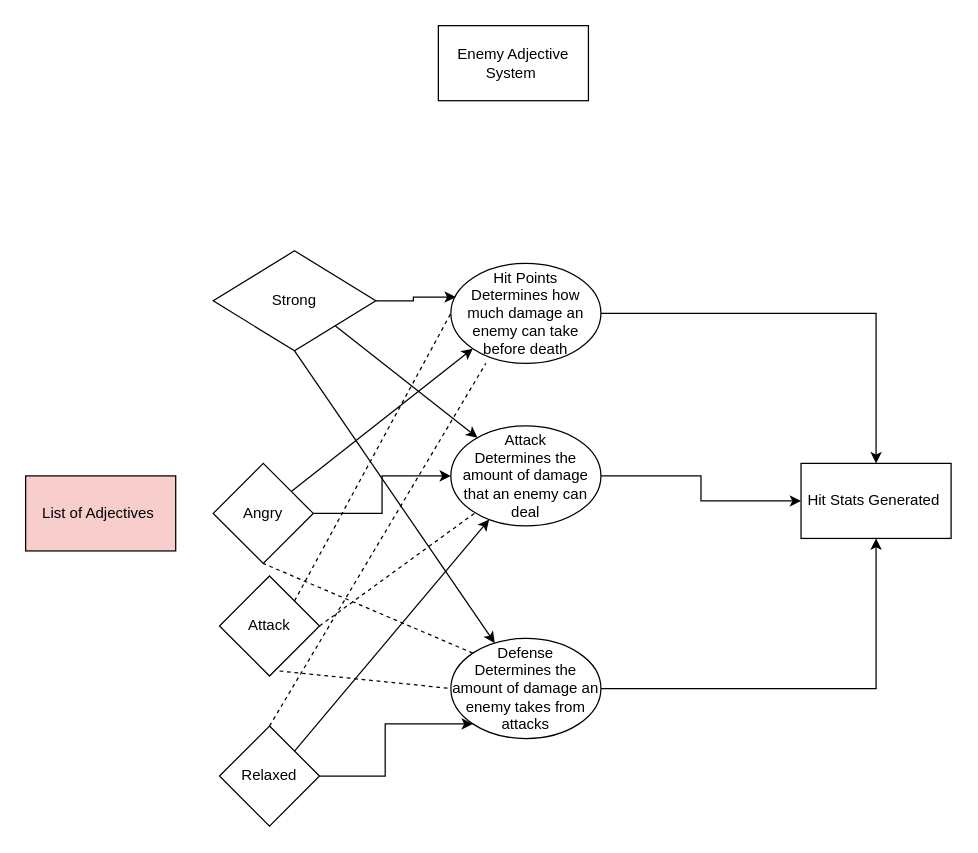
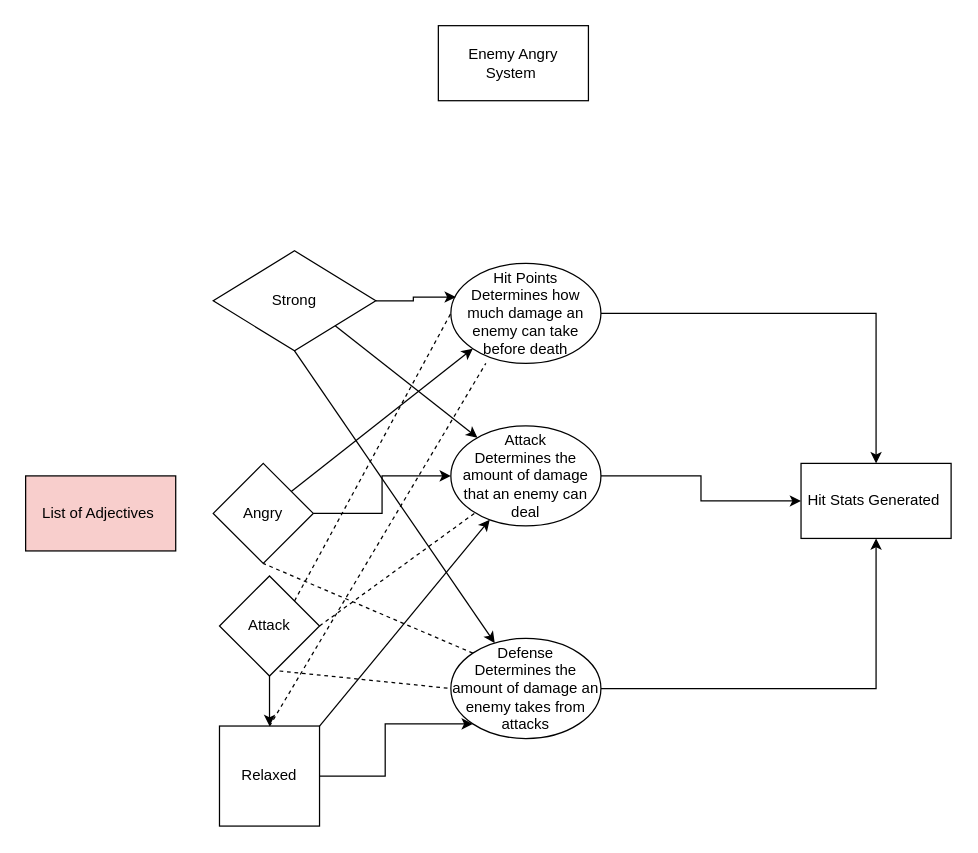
  <mxCell id="0" />
  <mxCell id="1" parent="0" />
- <mxCell id="2" value="Enemy Adjective System&amp;nbsp;&lt;br&gt;" style="rounded=0;whiteSpace=wrap;html=1;" vertex="1" parent="1"><mxGeometry x="350" y="20" width="120" height="60" as="geometry" /></mxCell>
+ <mxCell id="2" value="Enemy Angry System&amp;nbsp;&lt;br&gt;" style="rounded=0;whiteSpace=wrap;html=1;" vertex="1" parent="1"><mxGeometry x="350" y="20" width="120" height="60" as="geometry" /></mxCell>
  <mxCell id="3" value="Hit Stats Generated&amp;nbsp;" style="rounded=0;whiteSpace=wrap;html=1;" vertex="1" parent="1"><mxGeometry x="640" y="370" width="120" height="60" as="geometry" /></mxCell>
  <mxCell id="4" value="List of Adjectives&amp;nbsp;" style="rounded=0;whiteSpace=wrap;html=1;fillColor=#f8cecc;" vertex="1" parent="1"><mxGeometry x="20" y="380" width="120" height="60" as="geometry" /></mxCell>
  <mxCell id="5" style="edgeStyle=orthogonalEdgeStyle;rounded=0;orthogonalLoop=1;jettySize=auto;html=1;exitX=1;exitY=0.5;exitDx=0;exitDy=0;" edge="1" parent="1" source="6" target="3"><mxGeometry relative="1" as="geometry" /></mxCell>
  <mxCell id="6" value="Hit Points&lt;br&gt;Determines how much damage an enemy can take before death" style="ellipse;whiteSpace=wrap;html=1;" vertex="1" parent="1"><mxGeometry x="360" y="210" width="120" height="80" as="geometry" /></mxCell>
  <mxCell id="7" style="edgeStyle=orthogonalEdgeStyle;rounded=0;orthogonalLoop=1;jettySize=auto;html=1;exitX=1;exitY=0.5;exitDx=0;exitDy=0;entryX=0;entryY=0.5;entryDx=0;entryDy=0;" edge="1" parent="1" source="8" target="3"><mxGeometry relative="1" as="geometry" /></mxCell>
  <mxCell id="8" value="Attack&lt;br&gt;Determines the amount of damage that an enemy can deal" style="ellipse;whiteSpace=wrap;html=1;" vertex="1" parent="1"><mxGeometry x="360" y="340" width="120" height="80" as="geometry" /></mxCell>
  <mxCell id="9" style="edgeStyle=orthogonalEdgeStyle;rounded=0;orthogonalLoop=1;jettySize=auto;html=1;exitX=1;exitY=0.5;exitDx=0;exitDy=0;entryX=0.033;entryY=0.338;entryDx=0;entryDy=0;entryPerimeter=0;" edge="1" parent="1" source="10" target="6"><mxGeometry relative="1" as="geometry" /></mxCell>
  <mxCell id="10" value="Strong" style="rhombus;whiteSpace=wrap;html=1;" vertex="1" parent="1"><mxGeometry x="170" y="200" width="130" height="80" as="geometry" /></mxCell>
+ <mxCell id="11" style="edgeStyle=orthogonalEdgeStyle;rounded=0;orthogonalLoop=1;jettySize=auto;html=1;entryX=0.5;entryY=0;entryDx=0;entryDy=0;" edge="1" parent="1" source="12" target="16"><mxGeometry relative="1" as="geometry" /></mxCell>
  <mxCell id="12" value="Attack" style="rhombus;whiteSpace=wrap;html=1;" vertex="1" parent="1"><mxGeometry x="175" y="460" width="80" height="80" as="geometry" /></mxCell>
  <mxCell id="13" style="edgeStyle=orthogonalEdgeStyle;rounded=0;orthogonalLoop=1;jettySize=auto;html=1;" edge="1" parent="1" source="14" target="8"><mxGeometry relative="1" as="geometry" /></mxCell>
  <mxCell id="14" value="Angry" style="rhombus;whiteSpace=wrap;html=1;" vertex="1" parent="1"><mxGeometry x="170" y="370" width="80" height="80" as="geometry" /></mxCell>
  <mxCell id="15" style="edgeStyle=orthogonalEdgeStyle;rounded=0;orthogonalLoop=1;jettySize=auto;html=1;exitX=1;exitY=0.5;exitDx=0;exitDy=0;entryX=0;entryY=1;entryDx=0;entryDy=0;" edge="1" parent="1" source="16" target="18"><mxGeometry relative="1" as="geometry" /></mxCell>
- <mxCell id="16" value="Relaxed" style="rhombus;whiteSpace=wrap;html=1;" vertex="1" parent="1"><mxGeometry x="175" y="580" width="80" height="80" as="geometry" /></mxCell>
+ <mxCell id="16" value="Relaxed" style="whiteSpace=wrap;html=1;rounded=0;" vertex="1" parent="1"><mxGeometry x="175" y="580" width="80" height="80" as="geometry" /></mxCell>
  <mxCell id="17" style="edgeStyle=orthogonalEdgeStyle;rounded=0;orthogonalLoop=1;jettySize=auto;html=1;exitX=1;exitY=0.5;exitDx=0;exitDy=0;" edge="1" parent="1" source="18" target="3"><mxGeometry relative="1" as="geometry" /></mxCell>
  <mxCell id="18" value="Defense&lt;br&gt;Determines the amount of damage an enemy takes from attacks" style="ellipse;whiteSpace=wrap;html=1;" vertex="1" parent="1"><mxGeometry x="360" y="510" width="120" height="80" as="geometry" /></mxCell>
  <mxCell id="19" value="" style="endArrow=classic;html=1;rounded=0;exitX=1;exitY=1;exitDx=0;exitDy=0;" edge="1" parent="1" source="10" target="8"><mxGeometry width="50" height="50" relative="1" as="geometry"><mxPoint x="370" y="400" as="sourcePoint" /><mxPoint x="420" y="350" as="targetPoint" /></mxGeometry></mxCell>
  <mxCell id="20" value="" style="endArrow=classic;html=1;rounded=0;entryX=0;entryY=1;entryDx=0;entryDy=0;" edge="1" parent="1" source="14" target="6"><mxGeometry width="50" height="50" relative="1" as="geometry"><mxPoint x="370" y="400" as="sourcePoint" /><mxPoint x="420" y="350" as="targetPoint" /></mxGeometry></mxCell>
  <mxCell id="21" value="" style="endArrow=none;dashed=1;html=1;rounded=0;exitX=1;exitY=0;exitDx=0;exitDy=0;entryX=0;entryY=0.5;entryDx=0;entryDy=0;" edge="1" parent="1" source="12" target="6"><mxGeometry width="50" height="50" relative="1" as="geometry"><mxPoint x="370" y="400" as="sourcePoint" /><mxPoint x="420" y="350" as="targetPoint" /></mxGeometry></mxCell>
  <mxCell id="22" value="" style="endArrow=classic;html=1;rounded=0;exitX=0.5;exitY=1;exitDx=0;exitDy=0;" edge="1" parent="1" source="10" target="18"><mxGeometry width="50" height="50" relative="1" as="geometry"><mxPoint x="370" y="400" as="sourcePoint" /><mxPoint x="420" y="350" as="targetPoint" /></mxGeometry></mxCell>
  <mxCell id="23" value="" style="endArrow=none;dashed=1;html=1;rounded=0;entryX=0.5;entryY=1;entryDx=0;entryDy=0;exitX=0;exitY=0;exitDx=0;exitDy=0;" edge="1" parent="1" source="18" target="14"><mxGeometry width="50" height="50" relative="1" as="geometry"><mxPoint x="370" y="400" as="sourcePoint" /><mxPoint x="420" y="350" as="targetPoint" /></mxGeometry></mxCell>
  <mxCell id="24" value="" style="endArrow=none;dashed=1;html=1;rounded=0;exitX=1;exitY=0.5;exitDx=0;exitDy=0;" edge="1" parent="1" source="12" target="8"><mxGeometry width="50" height="50" relative="1" as="geometry"><mxPoint x="370" y="400" as="sourcePoint" /><mxPoint x="420" y="350" as="targetPoint" /></mxGeometry></mxCell>
  <mxCell id="25" value="" style="endArrow=none;dashed=1;html=1;rounded=0;exitX=0.6;exitY=0.95;exitDx=0;exitDy=0;exitPerimeter=0;entryX=0;entryY=0.5;entryDx=0;entryDy=0;" edge="1" parent="1" source="12" target="18"><mxGeometry width="50" height="50" relative="1" as="geometry"><mxPoint x="370" y="400" as="sourcePoint" /><mxPoint x="420" y="350" as="targetPoint" /></mxGeometry></mxCell>
  <mxCell id="26" value="" style="endArrow=none;dashed=1;html=1;rounded=0;entryX=0.233;entryY=1;entryDx=0;entryDy=0;entryPerimeter=0;exitX=0.5;exitY=0;exitDx=0;exitDy=0;" edge="1" parent="1" source="16" target="6"><mxGeometry width="50" height="50" relative="1" as="geometry"><mxPoint x="370" y="400" as="sourcePoint" /><mxPoint x="420" y="350" as="targetPoint" /></mxGeometry></mxCell>
  <mxCell id="27" value="" style="endArrow=classic;html=1;rounded=0;exitX=1;exitY=0;exitDx=0;exitDy=0;" edge="1" parent="1" source="16" target="8"><mxGeometry width="50" height="50" relative="1" as="geometry"><mxPoint x="370" y="400" as="sourcePoint" /><mxPoint x="420" y="350" as="targetPoint" /></mxGeometry></mxCell>
